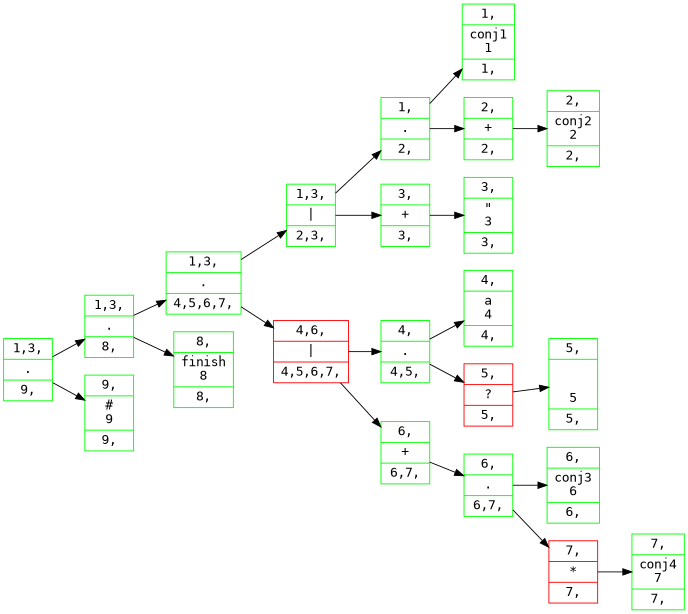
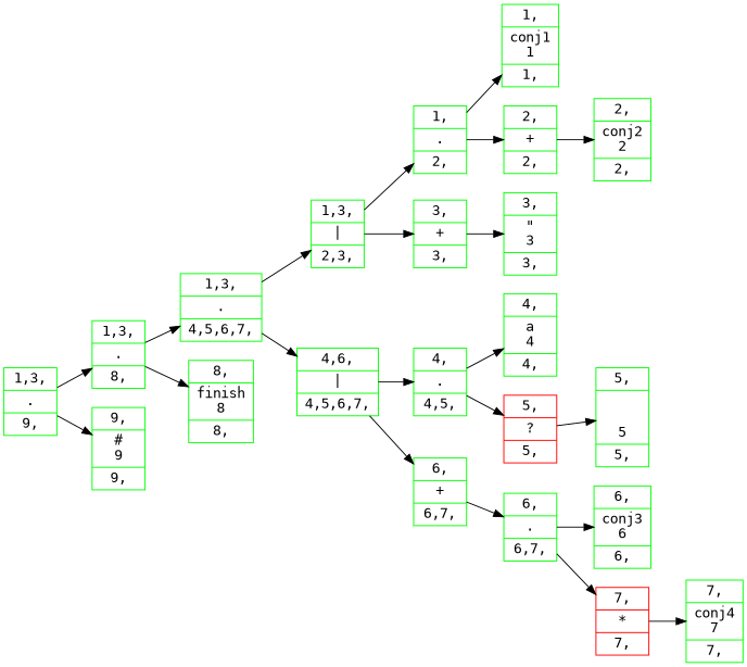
  digraph {
    rankdir=LR
    fontname="DejaVu Sans Mono"
    node [color=green shape=record fontname="DejaVu Sans Mono"]
    edge [fontname="DejaVu Sans Mono"]
    n1 [label="<f0> 1,3, | <f1>. | <f2> 9,"]
    n2 [label="<f0> 1,3, | <f1>. | <f2> 8,"]
    n3 [label="<f0> 9, | <f1>#\n9 | <f2> 9,"]
    n4 [label="<f0> 1,3, | <f1>. | <f2> 4,5,6,7,"]
    n5 [label="<f0> 8, | <f1>finish\n8 | <f2> 8,"]
    n6 [label="<f0> 1,3, | <f1>\| | <f2> 2,3,"]
-   n7 [color=red label="<f0> 4,6, | <f1>\| | <f2> 4,5,6,7,"]
+   n7 [label="<f0> 4,6, | <f1>\| | <f2> 4,5,6,7,"]
    n8 [label="<f0> 1, | <f1>. | <f2> 2,"]
    n9 [label="<f0> 3, | <f1>+ | <f2> 3,"]
    n10 [label="<f0> 1, | <f1>conj1\n1 | <f2> 1,"]
    n11 [label="<f0> 2, | <f1>+ | <f2> 2,"]
    n12 [label="<f0> 2, | <f1>conj2\n2 | <f2> 2,"]
    n13 [label="<f0> 3, | <f1>\"\n3 | <f2> 3,"]
    n14 [label="<f0> 4, | <f1>. | <f2> 4,5,"]
    n15 [label="<f0> 6, | <f1>+ | <f2> 6,7,"]
    n16 [label="<f0> 4, | <f1>a\n4 | <f2> 4,"]
    n17 [color=red label="<f0> 5, | <f1>? | <f2> 5,"]
    n18 [label="<f0> 5, | <f1>\n\n5 | <f2> 5,"]
    n19 [label="<f0> 6, | <f1>. | <f2> 6,7,"]
    n20 [label="<f0> 6, | <f1>conj3\n6 | <f2> 6,"]
    n21 [color=red label="<f0> 7, | <f1>* | <f2> 7,"]
    n22 [label="<f0> 7, | <f1>conj4\n7 | <f2> 7,"]
    n1 -> n2
    n1 -> n3
    n2 -> n4
    n2 -> n5
    n4 -> n6
    n4 -> n7
    n6 -> n8
    n6 -> n9
    n7 -> n14
    n7 -> n15
    n8 -> n10
    n8 -> n11
    n9 -> n13
    n11 -> n12
    n14 -> n16
    n14 -> n17
    n15 -> n19
    n17 -> n18
    n19 -> n20
    n19 -> n21
    n21 -> n22
  }
